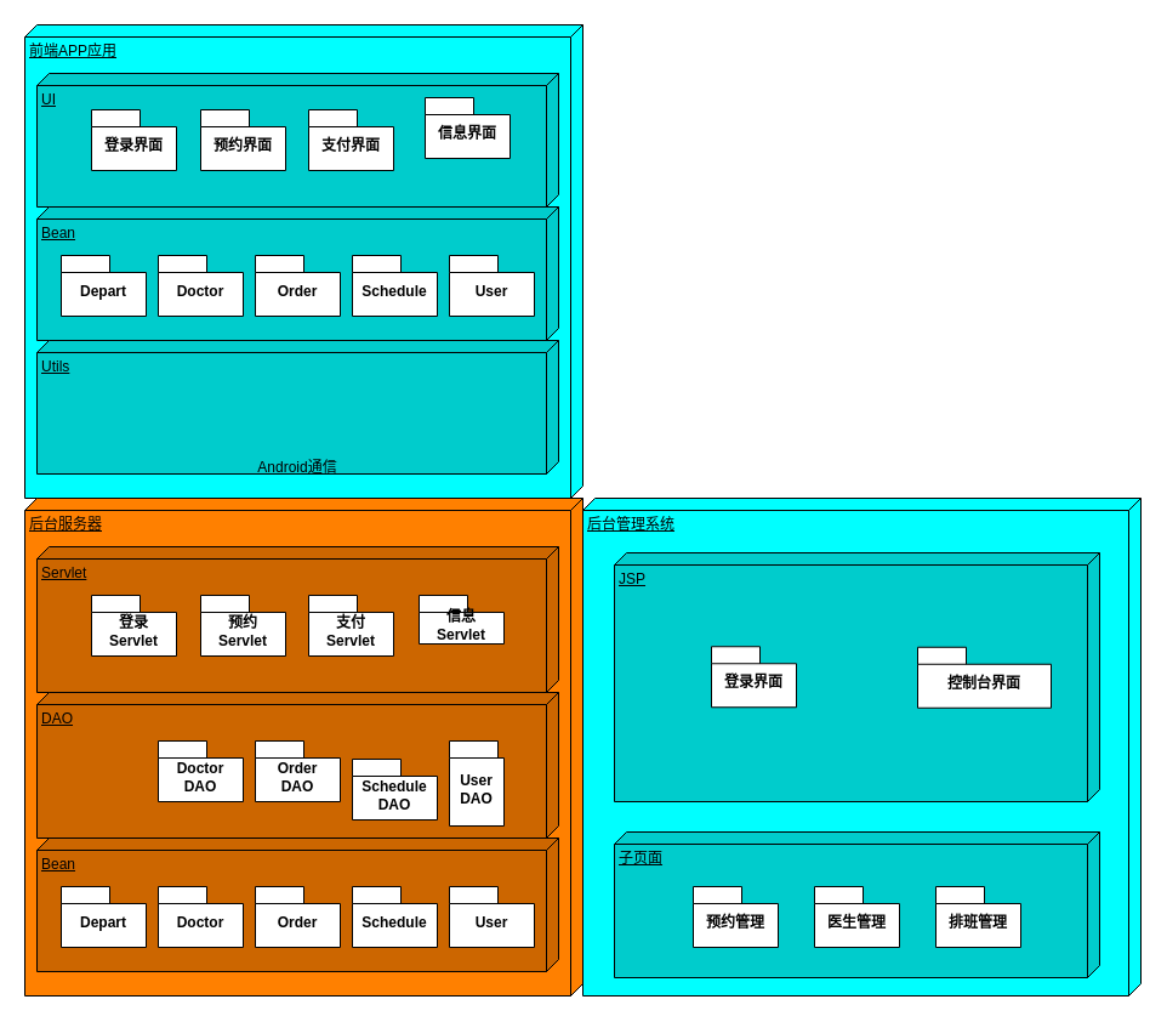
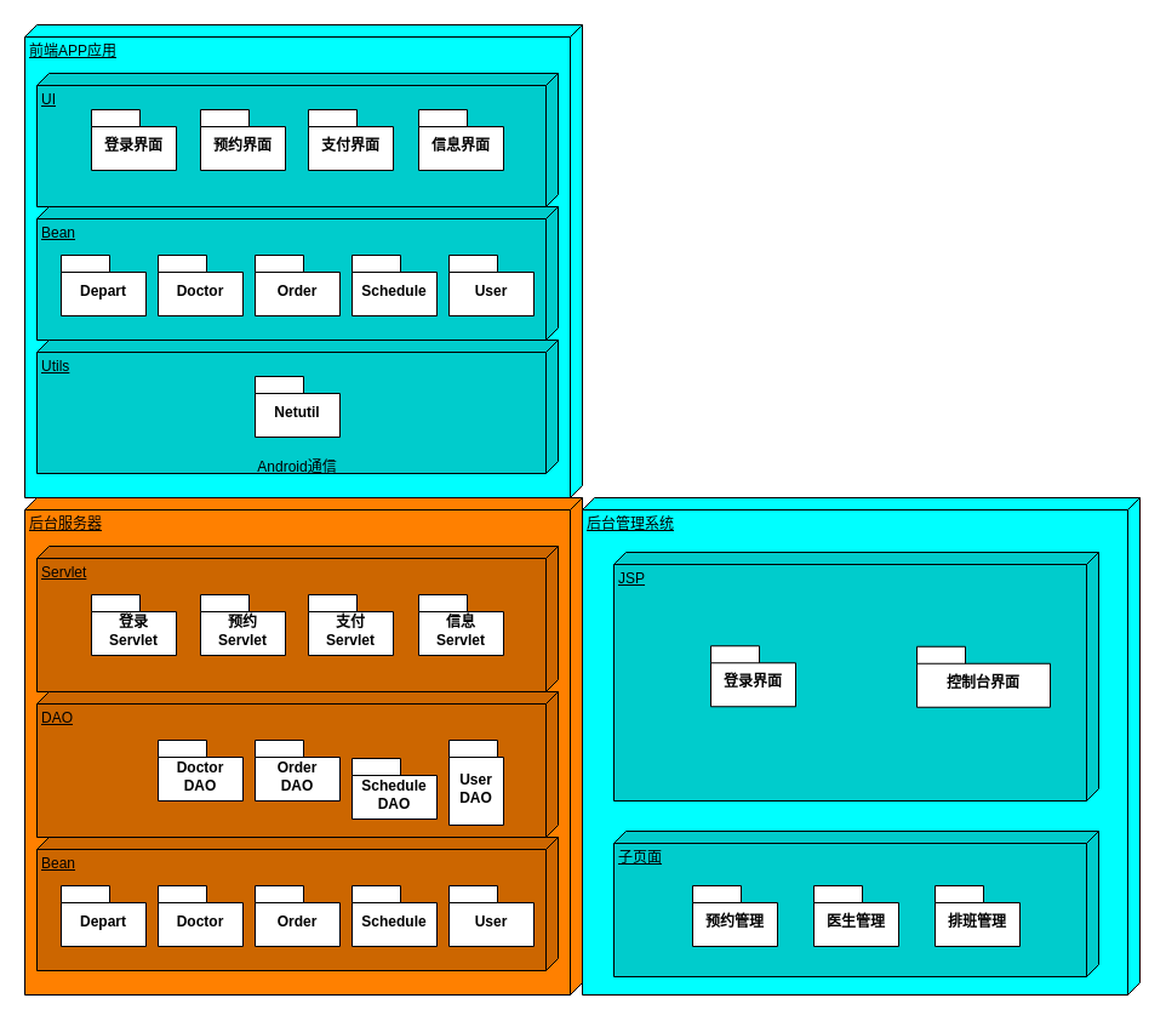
  <mxCell id="0" />
  <mxCell id="1" parent="0" />
  <mxCell id="2" value="前端APP应用" style="verticalAlign=top;align=left;spacingTop=8;spacingLeft=2;spacingRight=12;shape=cube;size=10;direction=south;fontStyle=4;html=1;whiteSpace=wrap;fillColor=#00FFFF;" parent="1" vertex="1"><mxGeometry x="20" y="20" width="460" height="390" as="geometry" /></mxCell>
  <mxCell id="3" value="UI" style="verticalAlign=top;align=left;spacingTop=8;spacingLeft=2;spacingRight=12;shape=cube;size=10;direction=south;fontStyle=4;html=1;whiteSpace=wrap;fillColor=#00CCCC;" parent="1" vertex="1"><mxGeometry x="30" y="60" width="430" height="110" as="geometry" /></mxCell>
  <mxCell id="4" value="登录界面" style="shape=folder;fontStyle=1;spacingTop=10;tabWidth=40;tabHeight=14;tabPosition=left;html=1;whiteSpace=wrap;" parent="1" vertex="1"><mxGeometry x="75" y="90" width="70" height="50" as="geometry" /></mxCell>
  <mxCell id="5" value="预约界面" style="shape=folder;fontStyle=1;spacingTop=10;tabWidth=40;tabHeight=14;tabPosition=left;html=1;whiteSpace=wrap;" parent="1" vertex="1"><mxGeometry x="165" y="90" width="70" height="50" as="geometry" /></mxCell>
  <mxCell id="6" value="支付界面" style="shape=folder;fontStyle=1;spacingTop=10;tabWidth=40;tabHeight=14;tabPosition=left;html=1;whiteSpace=wrap;" parent="1" vertex="1"><mxGeometry x="254" y="90" width="70" height="50" as="geometry" /></mxCell>
- <mxCell id="7" value="信息界面" style="shape=folder;fontStyle=1;spacingTop=10;tabWidth=40;tabHeight=14;tabPosition=left;html=1;whiteSpace=wrap;" parent="1" vertex="1"><mxGeometry x="350" y="80" width="70" height="50" as="geometry" /></mxCell>
+ <mxCell id="7" value="信息界面" style="shape=folder;fontStyle=1;spacingTop=10;tabWidth=40;tabHeight=14;tabPosition=left;html=1;whiteSpace=wrap;" parent="1" vertex="1"><mxGeometry x="345" y="90" width="70" height="50" as="geometry" /></mxCell>
  <mxCell id="8" value="Bean" style="verticalAlign=top;align=left;spacingTop=8;spacingLeft=2;spacingRight=12;shape=cube;size=10;direction=south;fontStyle=4;html=1;whiteSpace=wrap;fillColor=#00CCCC;" parent="1" vertex="1"><mxGeometry x="30" y="170" width="430" height="110" as="geometry" /></mxCell>
  <mxCell id="9" value="Utils" style="verticalAlign=top;align=left;spacingTop=8;spacingLeft=2;spacingRight=12;shape=cube;size=10;direction=south;fontStyle=4;html=1;whiteSpace=wrap;fillColor=#00CCCC;" parent="1" vertex="1"><mxGeometry x="30" y="280" width="430" height="110" as="geometry" /></mxCell>
  <mxCell id="10" value="Android通信" style="text;strokeColor=none;align=center;fillColor=none;html=1;verticalAlign=middle;whiteSpace=wrap;rounded=0;" parent="1" vertex="1"><mxGeometry x="185" y="370" width="120" height="30" as="geometry" /></mxCell>
  <mxCell id="11" value="Depart" style="shape=folder;fontStyle=1;spacingTop=10;tabWidth=40;tabHeight=14;tabPosition=left;html=1;whiteSpace=wrap;" parent="1" vertex="1"><mxGeometry x="50" y="210" width="70" height="50" as="geometry" /></mxCell>
  <mxCell id="12" value="Doctor" style="shape=folder;fontStyle=1;spacingTop=10;tabWidth=40;tabHeight=14;tabPosition=left;html=1;whiteSpace=wrap;" parent="1" vertex="1"><mxGeometry x="130" y="210" width="70" height="50" as="geometry" /></mxCell>
  <mxCell id="13" value="Order" style="shape=folder;fontStyle=1;spacingTop=10;tabWidth=40;tabHeight=14;tabPosition=left;html=1;whiteSpace=wrap;" parent="1" vertex="1"><mxGeometry x="210" y="210" width="70" height="50" as="geometry" /></mxCell>
  <mxCell id="14" value="Schedule" style="shape=folder;fontStyle=1;spacingTop=10;tabWidth=40;tabHeight=14;tabPosition=left;html=1;whiteSpace=wrap;" parent="1" vertex="1"><mxGeometry x="290" y="210" width="70" height="50" as="geometry" /></mxCell>
  <mxCell id="15" value="User" style="shape=folder;fontStyle=1;spacingTop=10;tabWidth=40;tabHeight=14;tabPosition=left;html=1;whiteSpace=wrap;" parent="1" vertex="1"><mxGeometry x="370" y="210" width="70" height="50" as="geometry" /></mxCell>
+ <mxCell id="16" value="Netutil" style="shape=folder;fontStyle=1;spacingTop=10;tabWidth=40;tabHeight=14;tabPosition=left;html=1;whiteSpace=wrap;" parent="1" vertex="1"><mxGeometry x="210" y="310" width="70" height="50" as="geometry" /></mxCell>
  <mxCell id="17" value="后台服务器" style="verticalAlign=top;align=left;spacingTop=8;spacingLeft=2;spacingRight=12;shape=cube;size=10;direction=south;fontStyle=4;html=1;whiteSpace=wrap;fillColor=#FF8000;" parent="1" vertex="1"><mxGeometry x="20" y="410" width="460" height="410" as="geometry" /></mxCell>
  <mxCell id="18" value="Servlet" style="verticalAlign=top;align=left;spacingTop=8;spacingLeft=2;spacingRight=12;shape=cube;size=10;direction=south;fontStyle=4;html=1;whiteSpace=wrap;fillColor=#CC6600;" parent="1" vertex="1"><mxGeometry x="30" y="450" width="430" height="120" as="geometry" /></mxCell>
  <mxCell id="19" value="预约&lt;br&gt;Servlet" style="shape=folder;fontStyle=1;spacingTop=10;tabWidth=40;tabHeight=14;tabPosition=left;html=1;whiteSpace=wrap;" parent="1" vertex="1"><mxGeometry x="165" y="490" width="70" height="50" as="geometry" /></mxCell>
  <mxCell id="20" value="登录&lt;br&gt;Servlet" style="shape=folder;fontStyle=1;spacingTop=10;tabWidth=40;tabHeight=14;tabPosition=left;html=1;whiteSpace=wrap;" parent="1" vertex="1"><mxGeometry x="75" y="490" width="70" height="50" as="geometry" /></mxCell>
  <mxCell id="21" value="支付&lt;br&gt;Servlet" style="shape=folder;fontStyle=1;spacingTop=10;tabWidth=40;tabHeight=14;tabPosition=left;html=1;whiteSpace=wrap;" parent="1" vertex="1"><mxGeometry x="254" y="490" width="70" height="50" as="geometry" /></mxCell>
- <mxCell id="22" value="信息&lt;br&gt;Servlet" style="shape=folder;fontStyle=1;spacingTop=10;tabWidth=40;tabHeight=14;tabPosition=left;html=1;whiteSpace=wrap;" parent="1" vertex="1"><mxGeometry x="345" y="490" width="70" height="40" as="geometry" /></mxCell>
+ <mxCell id="22" value="信息&lt;br&gt;Servlet" style="shape=folder;fontStyle=1;spacingTop=10;tabWidth=40;tabHeight=14;tabPosition=left;html=1;whiteSpace=wrap;" parent="1" vertex="1"><mxGeometry x="345" y="490" width="70" height="50" as="geometry" /></mxCell>
  <mxCell id="23" value="Bean" style="verticalAlign=top;align=left;spacingTop=8;spacingLeft=2;spacingRight=12;shape=cube;size=10;direction=south;fontStyle=4;html=1;whiteSpace=wrap;fillColor=#CC6600;" parent="1" vertex="1"><mxGeometry x="30" y="690" width="430" height="110" as="geometry" /></mxCell>
  <mxCell id="24" value="Depart" style="shape=folder;fontStyle=1;spacingTop=10;tabWidth=40;tabHeight=14;tabPosition=left;html=1;whiteSpace=wrap;" parent="1" vertex="1"><mxGeometry x="50" y="730" width="70" height="50" as="geometry" /></mxCell>
  <mxCell id="25" value="Doctor" style="shape=folder;fontStyle=1;spacingTop=10;tabWidth=40;tabHeight=14;tabPosition=left;html=1;whiteSpace=wrap;" parent="1" vertex="1"><mxGeometry x="130" y="730" width="70" height="50" as="geometry" /></mxCell>
  <mxCell id="26" value="Order" style="shape=folder;fontStyle=1;spacingTop=10;tabWidth=40;tabHeight=14;tabPosition=left;html=1;whiteSpace=wrap;" parent="1" vertex="1"><mxGeometry x="210" y="730" width="70" height="50" as="geometry" /></mxCell>
  <mxCell id="27" value="Schedule" style="shape=folder;fontStyle=1;spacingTop=10;tabWidth=40;tabHeight=14;tabPosition=left;html=1;whiteSpace=wrap;" parent="1" vertex="1"><mxGeometry x="290" y="730" width="70" height="50" as="geometry" /></mxCell>
  <mxCell id="28" value="User" style="shape=folder;fontStyle=1;spacingTop=10;tabWidth=40;tabHeight=14;tabPosition=left;html=1;whiteSpace=wrap;" parent="1" vertex="1"><mxGeometry x="370" y="730" width="70" height="50" as="geometry" /></mxCell>
  <mxCell id="29" value="DAO" style="verticalAlign=top;align=left;spacingTop=8;spacingLeft=2;spacingRight=12;shape=cube;size=10;direction=south;fontStyle=4;html=1;whiteSpace=wrap;fillColor=#CC6600;" parent="1" vertex="1"><mxGeometry x="30" y="570" width="430" height="120" as="geometry" /></mxCell>
  <mxCell id="30" value="Doctor&lt;br&gt;DAO" style="shape=folder;fontStyle=1;spacingTop=10;tabWidth=40;tabHeight=14;tabPosition=left;html=1;whiteSpace=wrap;" parent="1" vertex="1"><mxGeometry x="130" y="610" width="70" height="50" as="geometry" /></mxCell>
  <mxCell id="31" value="Order&lt;br&gt;DAO" style="shape=folder;fontStyle=1;spacingTop=10;tabWidth=40;tabHeight=14;tabPosition=left;html=1;whiteSpace=wrap;" parent="1" vertex="1"><mxGeometry x="210" y="610" width="70" height="50" as="geometry" /></mxCell>
  <mxCell id="32" value="Schedule&lt;br&gt;DAO" style="shape=folder;fontStyle=1;spacingTop=10;tabWidth=40;tabHeight=14;tabPosition=left;html=1;whiteSpace=wrap;" parent="1" vertex="1"><mxGeometry x="290" y="625" width="70" height="50" as="geometry" /></mxCell>
  <mxCell id="33" value="User&lt;br&gt;DAO" style="shape=folder;fontStyle=1;spacingTop=10;tabWidth=40;tabHeight=14;tabPosition=left;html=1;whiteSpace=wrap;" parent="1" vertex="1"><mxGeometry x="370" y="610" width="45" height="70" as="geometry" /></mxCell>
  <mxCell id="34" value="后台管理系统" style="verticalAlign=top;align=left;spacingTop=8;spacingLeft=2;spacingRight=12;shape=cube;size=10;direction=south;fontStyle=4;html=1;whiteSpace=wrap;fillColor=#00FFFF;" vertex="1" parent="1"><mxGeometry x="480" y="410" width="460" height="410" as="geometry" /></mxCell>
  <mxCell id="35" value="JSP" style="verticalAlign=top;align=left;spacingTop=8;spacingLeft=2;spacingRight=12;shape=cube;size=10;direction=south;fontStyle=4;html=1;whiteSpace=wrap;fillColor=#00CCCC;" vertex="1" parent="1"><mxGeometry x="506" y="455" width="400" height="205" as="geometry" /></mxCell>
  <mxCell id="36" value="登录界面" style="shape=folder;fontStyle=1;spacingTop=10;tabWidth=40;tabHeight=14;tabPosition=left;html=1;whiteSpace=wrap;" vertex="1" parent="1"><mxGeometry x="586" y="532.25" width="70" height="50" as="geometry" /></mxCell>
  <mxCell id="37" value="控制台界面" style="shape=folder;fontStyle=1;spacingTop=10;tabWidth=40;tabHeight=14;tabPosition=left;html=1;whiteSpace=wrap;" vertex="1" parent="1"><mxGeometry x="756" y="532.75" width="110" height="50" as="geometry" /></mxCell>
  <mxCell id="38" value="子页面" style="verticalAlign=top;align=left;spacingTop=8;spacingLeft=2;spacingRight=12;shape=cube;size=10;direction=south;fontStyle=4;html=1;whiteSpace=wrap;fillColor=#00CCCC;" vertex="1" parent="1"><mxGeometry x="506" y="685" width="400" height="120" as="geometry" /></mxCell>
  <mxCell id="39" value="预约管理" style="shape=folder;fontStyle=1;spacingTop=10;tabWidth=40;tabHeight=14;tabPosition=left;html=1;whiteSpace=wrap;" vertex="1" parent="1"><mxGeometry x="571" y="730" width="70" height="50" as="geometry" /></mxCell>
  <mxCell id="40" value="医生管理" style="shape=folder;fontStyle=1;spacingTop=10;tabWidth=40;tabHeight=14;tabPosition=left;html=1;whiteSpace=wrap;" vertex="1" parent="1"><mxGeometry x="671" y="730" width="70" height="50" as="geometry" /></mxCell>
  <mxCell id="41" value="排班管理" style="shape=folder;fontStyle=1;spacingTop=10;tabWidth=40;tabHeight=14;tabPosition=left;html=1;whiteSpace=wrap;" vertex="1" parent="1"><mxGeometry x="771" y="730" width="70" height="50" as="geometry" /></mxCell>
